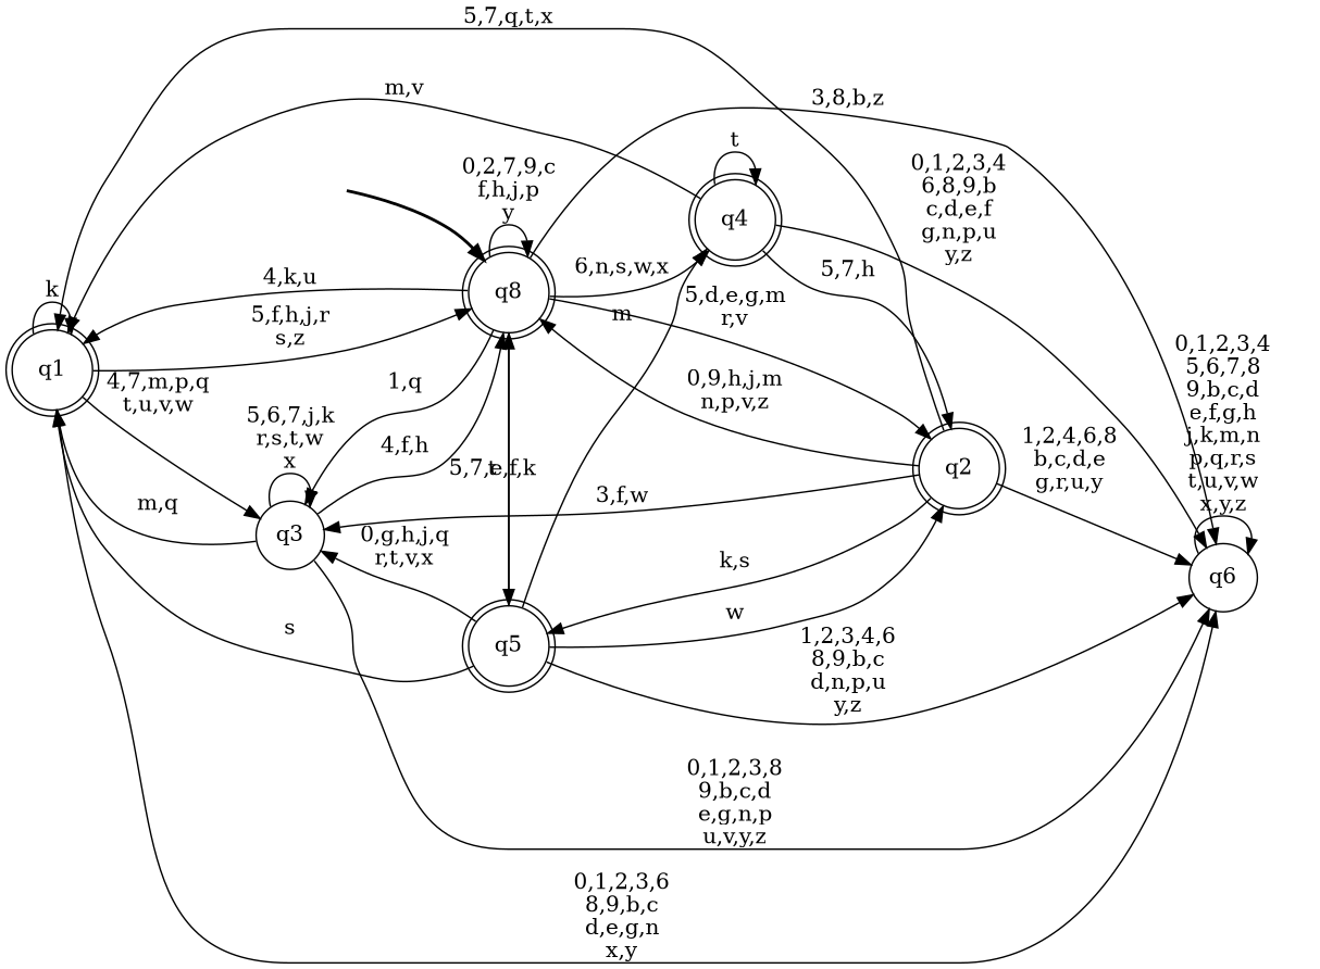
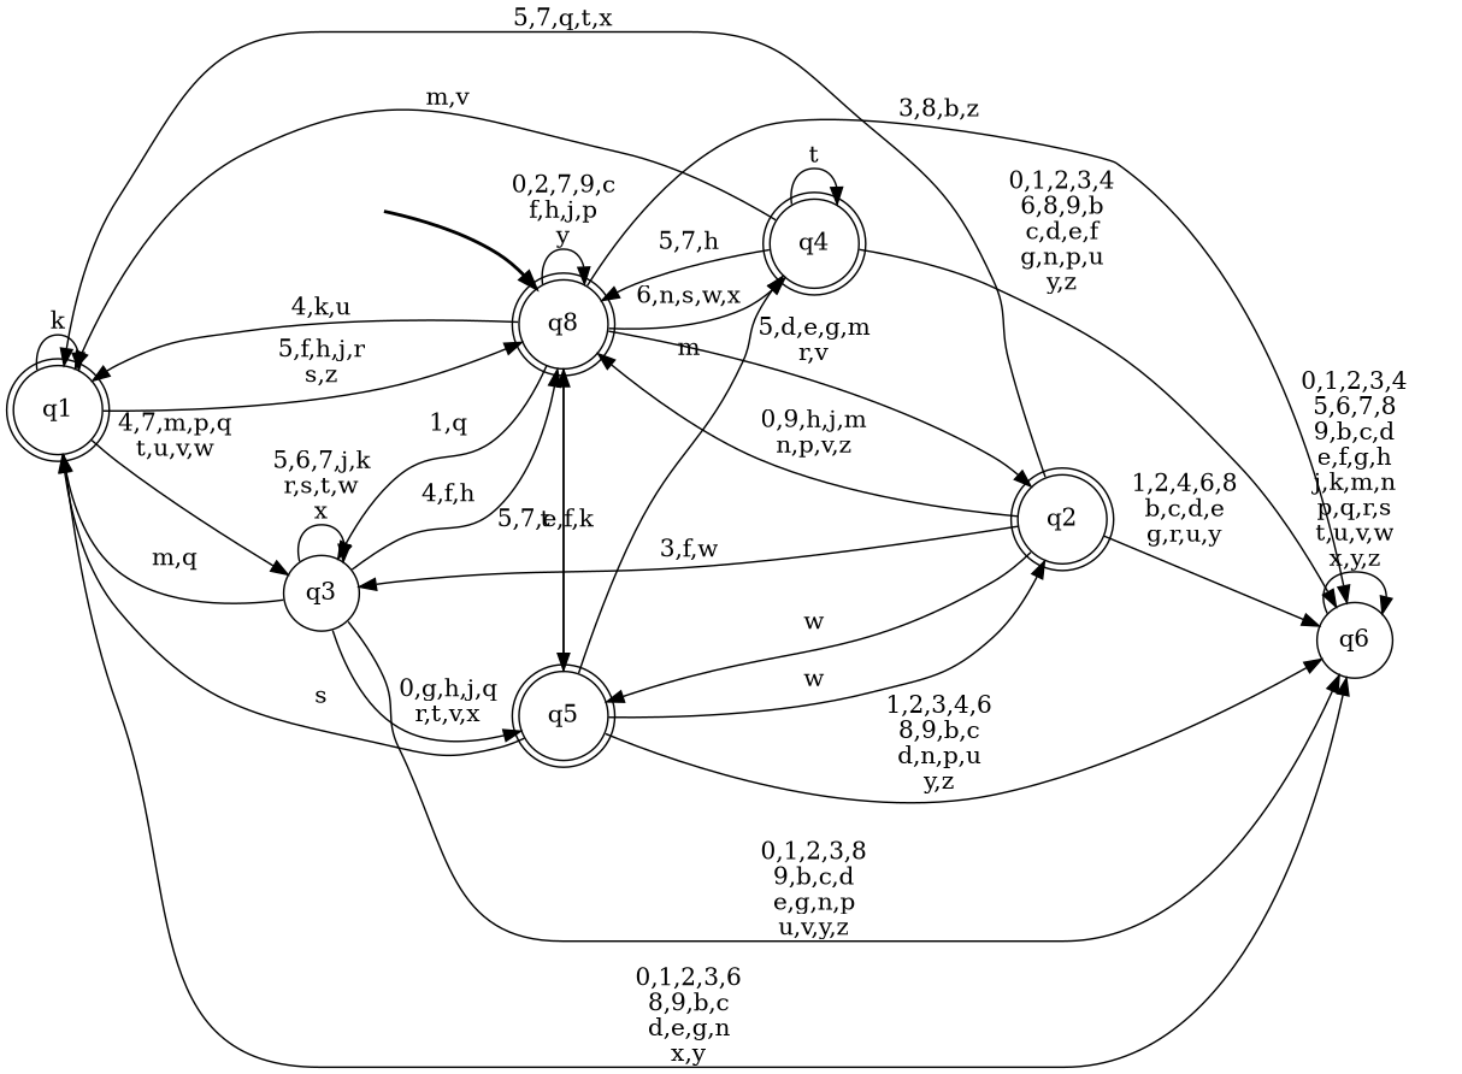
  digraph {
    rankdir=LR
    node [shape=doublecircle style="rounded,filled" color=black fillcolor=white]
    __start0 [height=0 shape=none style=invis width=0 color="" fillcolor=""]
    n2 [label=q8]
    n3 [label=q1]
    n4 [label=q2]
    n5 [label=q3 shape=circle style=filled]
    n6 [label=q4]
    n7 [label=q5]
    n8 [label=q6 shape=circle style=filled]
    subgraph cluster_1 {
      nodesep=0.15
      ranksep=0.15
      style=invis
      __start0
      n2
    }
    __start0 -> n2 [penwidth=2]
    n2 -> n2 [label="0,2,7,9,c\nf,h,j,p\ny"]
    n2 -> n3 [label="4,k,u"]
    n2 -> n4 [label="5,d,e,g,m\nr,v"]
    n2 -> n5 [label="1,q"]
    n2 -> n6 [label="6,n,s,w,x"]
    n2 -> n7 [label=t]
    n2 -> n8 [label="3,8,b,z"]
    n3 -> n2 [label="5,f,h,j,r\ns,z"]
    n3 -> n3 [label=k]
    n3 -> n5 [label="4,7,m,p,q\nt,u,v,w"]
    n3 -> n8 [label="0,1,2,3,6\n8,9,b,c\nd,e,g,n\nx,y"]
    n4 -> n2 [label="0,9,h,j,m\nn,p,v,z"]
    n4 -> n3 [label="5,7,q,t,x"]
    n4 -> n5 [label="3,f,w"]
-   n4 -> n7 [label="k,s"]
+   n4 -> n7 [label=w]
    n4 -> n8 [label="1,2,4,6,8\nb,c,d,e\ng,r,u,y"]
    n5 -> n2 [label="4,f,h"]
    n5 -> n3 [label="m,q"]
    n5 -> n5 [label="5,6,7,j,k\nr,s,t,w\nx"]
    n5 -> n8 [label="0,1,2,3,8\n9,b,c,d\ne,g,n,p\nu,v,y,z"]
-   n6 -> n4 [label="5,7,h"]
+   n6 -> n2 [label="5,7,h"]
    n6 -> n3 [label="m,v"]
    n6 -> n6 [label=t]
    n6 -> n8 [label="0,1,2,3,4\n6,8,9,b\nc,d,e,f\ng,n,p,u\ny,z"]
    n7 -> n2 [label="5,7,e,f,k"]
    n7 -> n3 [label=s]
    n7 -> n4 [label=w]
-   n7 -> n5 [label="0,g,h,j,q\nr,t,v,x"]
+   n5 -> n7 [label="0,g,h,j,q\nr,t,v,x"]
    n7 -> n6 [label=m]
    n7 -> n8 [label="1,2,3,4,6\n8,9,b,c\nd,n,p,u\ny,z"]
    n8 -> n8 [label="0,1,2,3,4\n5,6,7,8\n9,b,c,d\ne,f,g,h\nj,k,m,n\np,q,r,s\nt,u,v,w\nx,y,z"]
  }
